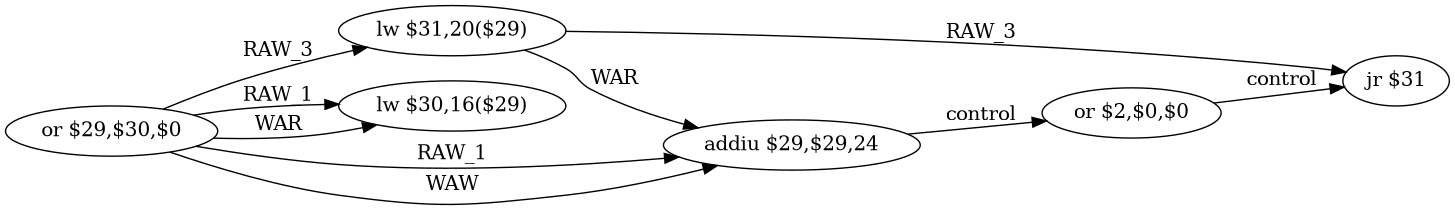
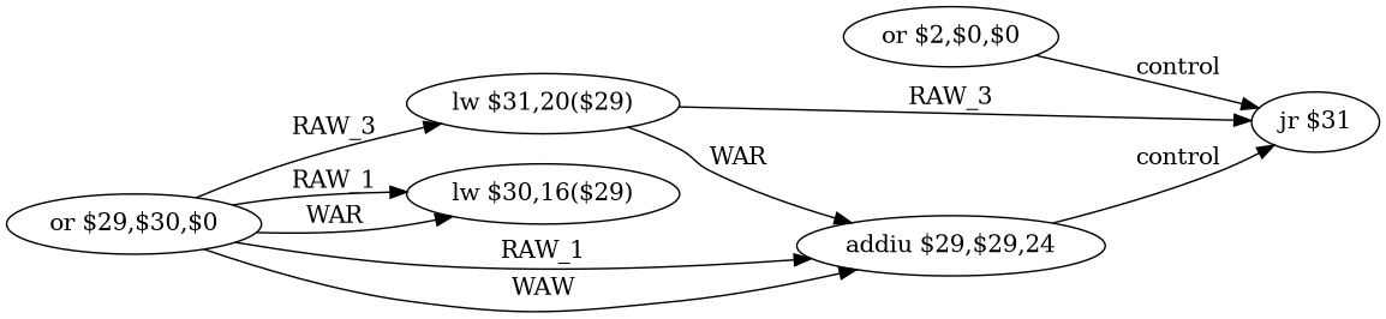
  digraph {
    rankdir=LR
    node [shape=ellipse]
    n1 [label="or $2,$0,$0"]
    n2 [label="jr $31"]
    n3 [label="or $29,$30,$0"]
    n4 [label="lw $31,20($29)"]
    n5 [label="lw $30,16($29)"]
    n6 [label="addiu $29,$29,24"]
    n1 -> n2 [label=control]
    n3 -> n4 [label=RAW_3]
    n3 -> n5 [label=RAW_1]
    n3 -> n5 [label=WAR]
    n3 -> n6 [label=RAW_1]
    n3 -> n6 [label=WAW]
    n4 -> n2 [label=RAW_3]
    n4 -> n6 [label=WAR]
-   n6 -> n1 [label=control]
+   n6 -> n2 [label=control]
  }
